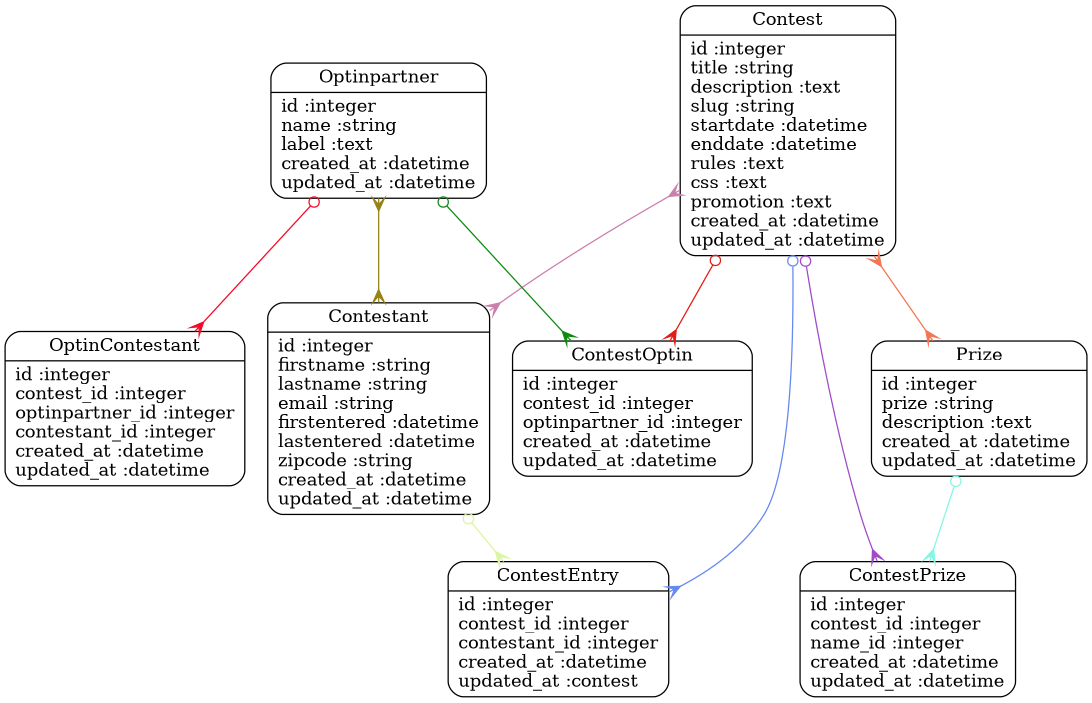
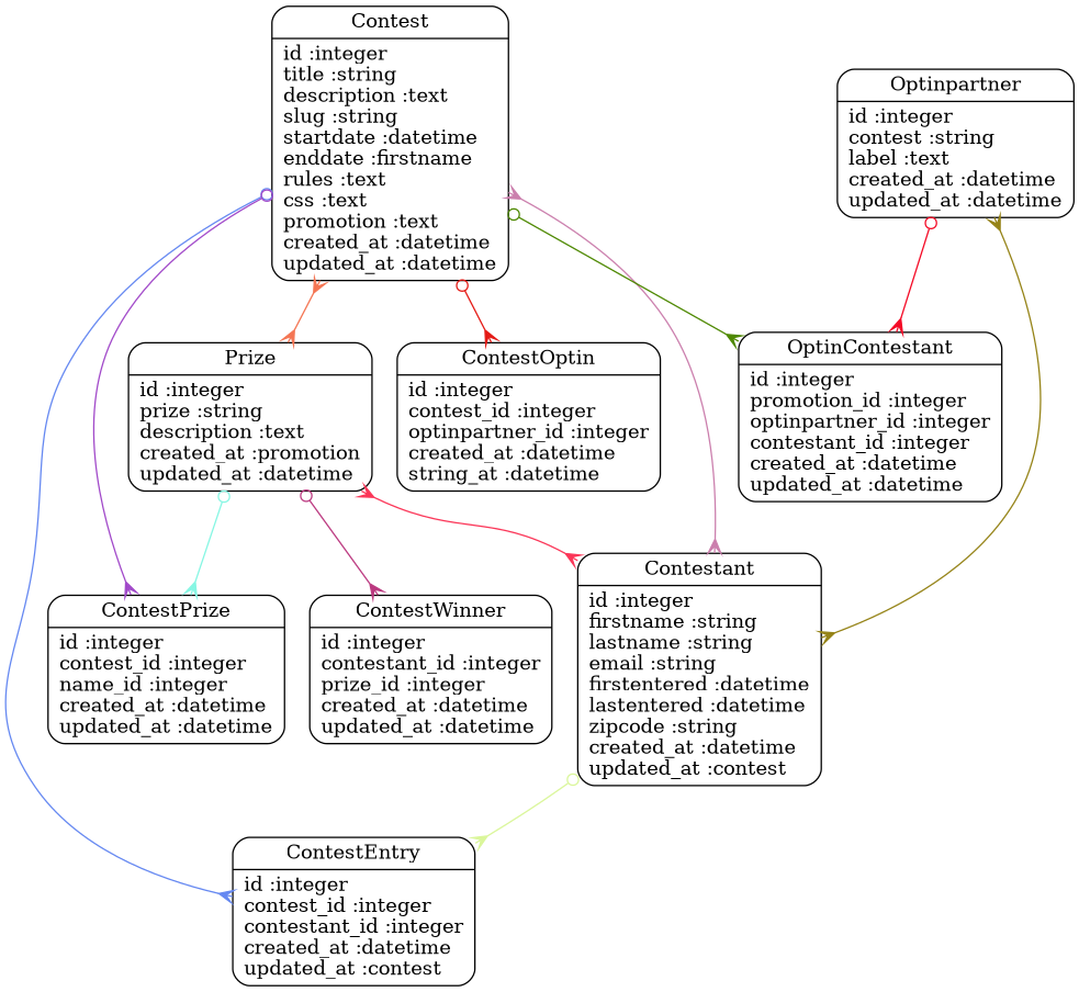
  digraph {
    splines=true
    node [shape=Mrecord]
    edge [arrowhead=crow arrowtail=odot dir=both]
-   n1 [label="{Contest|id :integer\ltitle :string\ldescription :text\lslug :string\lstartdate :datetime\lenddate :datetime\lrules :text\lcss :text\lpromotion :text\lcreated_at :datetime\lupdated_at :datetime\l}"]
+   n1 [label="{Contest|id :integer\ltitle :string\ldescription :text\lslug :string\lstartdate :datetime\lenddate :firstname\lrules :text\lcss :text\lpromotion :text\lcreated_at :datetime\lupdated_at :datetime\l}"]
    n2 [label="{ContestEntry|id :integer\lcontest_id :integer\lcontestant_id :integer\lcreated_at :datetime\lupdated_at :contest\l}"]
-   n3 [label="{ContestOptin|id :integer\lcontest_id :integer\loptinpartner_id :integer\lcreated_at :datetime\lupdated_at :datetime\l}"]
+   n3 [label="{ContestOptin|id :integer\lcontest_id :integer\loptinpartner_id :integer\lcreated_at :datetime\lstring_at :datetime\l}"]
    n4 [label="{ContestPrize|id :integer\lcontest_id :integer\lname_id :integer\lcreated_at :datetime\lupdated_at :datetime\l}"]
-   n5 [label="{Contestant|id :integer\lfirstname :string\llastname :string\lemail :string\lfirstentered :datetime\llastentered :datetime\lzipcode :string\lcreated_at :datetime\lupdated_at :datetime\l}"]
-   n6 [label="{OptinContestant|id :integer\lcontest_id :integer\loptinpartner_id :integer\lcontestant_id :integer\lcreated_at :datetime\lupdated_at :datetime\l}"]
-   n7 [label="{Prize|id :integer\lprize :string\ldescription :text\lcreated_at :datetime\lupdated_at :datetime\l}"]
-   n8 [label="{Optinpartner|id :integer\lname :string\llabel :text\lcreated_at :datetime\lupdated_at :datetime\l}"]
+   n5 [label="{Contestant|id :integer\lfirstname :string\llastname :string\lemail :string\lfirstentered :datetime\llastentered :datetime\lzipcode :string\lcreated_at :datetime\lupdated_at :contest\l}"]
+   n6 [label="{OptinContestant|id :integer\lpromotion_id :integer\loptinpartner_id :integer\lcontestant_id :integer\lcreated_at :datetime\lupdated_at :datetime\l}"]
+   n7 [label="{Prize|id :integer\lprize :string\ldescription :text\lcreated_at :promotion\lupdated_at :datetime\l}"]
+   n8 [label="{Optinpartner|id :integer\lcontest :string\llabel :text\lcreated_at :datetime\lupdated_at :datetime\l}"]
+   n9 [label="{ContestWinner|id :integer\lcontestant_id :integer\lprize_id :integer\lcreated_at :datetime\lupdated_at :datetime\l}"]
    n1 -> n2 [color="#6588F1"]
    n1 -> n3 [color="#E41A15"]
    n1 -> n4 [color="#A149C9"]
    n1 -> n5 [arrowtail=crow color="#CB7FAD"]
+   n1 -> n6 [color="#4D8801"]
    n1 -> n7 [arrowtail=crow color="#F47553"]
    n5 -> n2 [color="#DAF69A"]
    n7 -> n4 [color="#86F6E3"]
-   n8 -> n3 [color="#0E8A10"]
+   n7 -> n5 [arrowtail=crow color="#FB3658"]
+   n7 -> n9 [color="#BB3980"]
    n8 -> n5 [arrowtail=crow color="#958317"]
    n8 -> n6 [color="#F40925"]
  }
